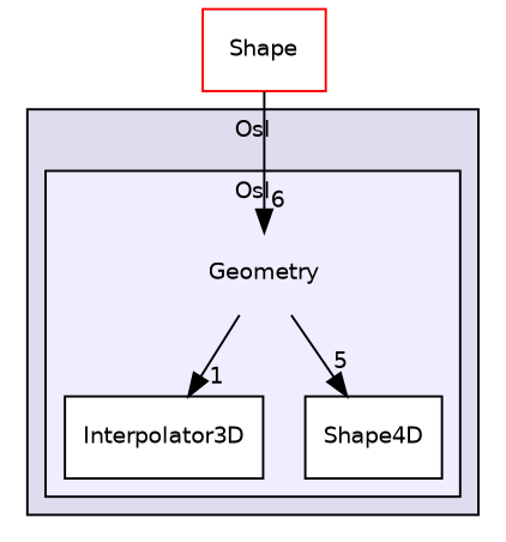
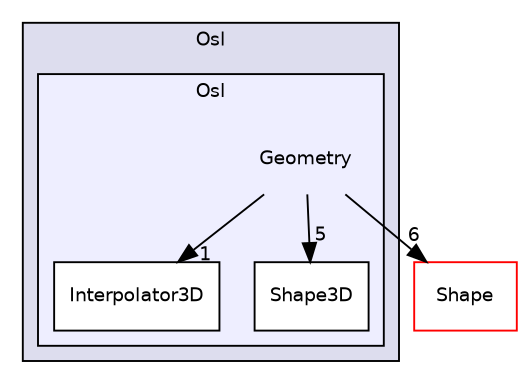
  digraph {
    compound=true
    node [fontname=Helvetica fontsize=10 shape=box color=black fillcolor=white style=filled]
    edge [labeldistance=1.5 labelfontname=Helvetica labelfontsize=10]
    n1 [label=Geometry shape=plaintext color="" fillcolor="" style=""]
    n2 [label=Interpolator3D]
-   n3 [label=Shape4D]
+   n3 [label=Shape3D]
    n4 [color=red label=Shape]
    subgraph cluster_1 {
      bgcolor="#ddddee"
      fontname=Helvetica
      fontsize=10
      label=Osl
      pencolor=black
      subgraph cluster_2 {
        bgcolor="#eeeeff"
        fontname=Helvetica
        fontsize=10
        label=Osl
        pencolor=black
        n1
        n2
        n3
      }
    }
    n1 -> n2 [headlabel=1]
    n1 -> n3 [headlabel=5]
-   n4 -> n1 [headlabel=6]
+   n1 -> n4 [headlabel=6]
  }
